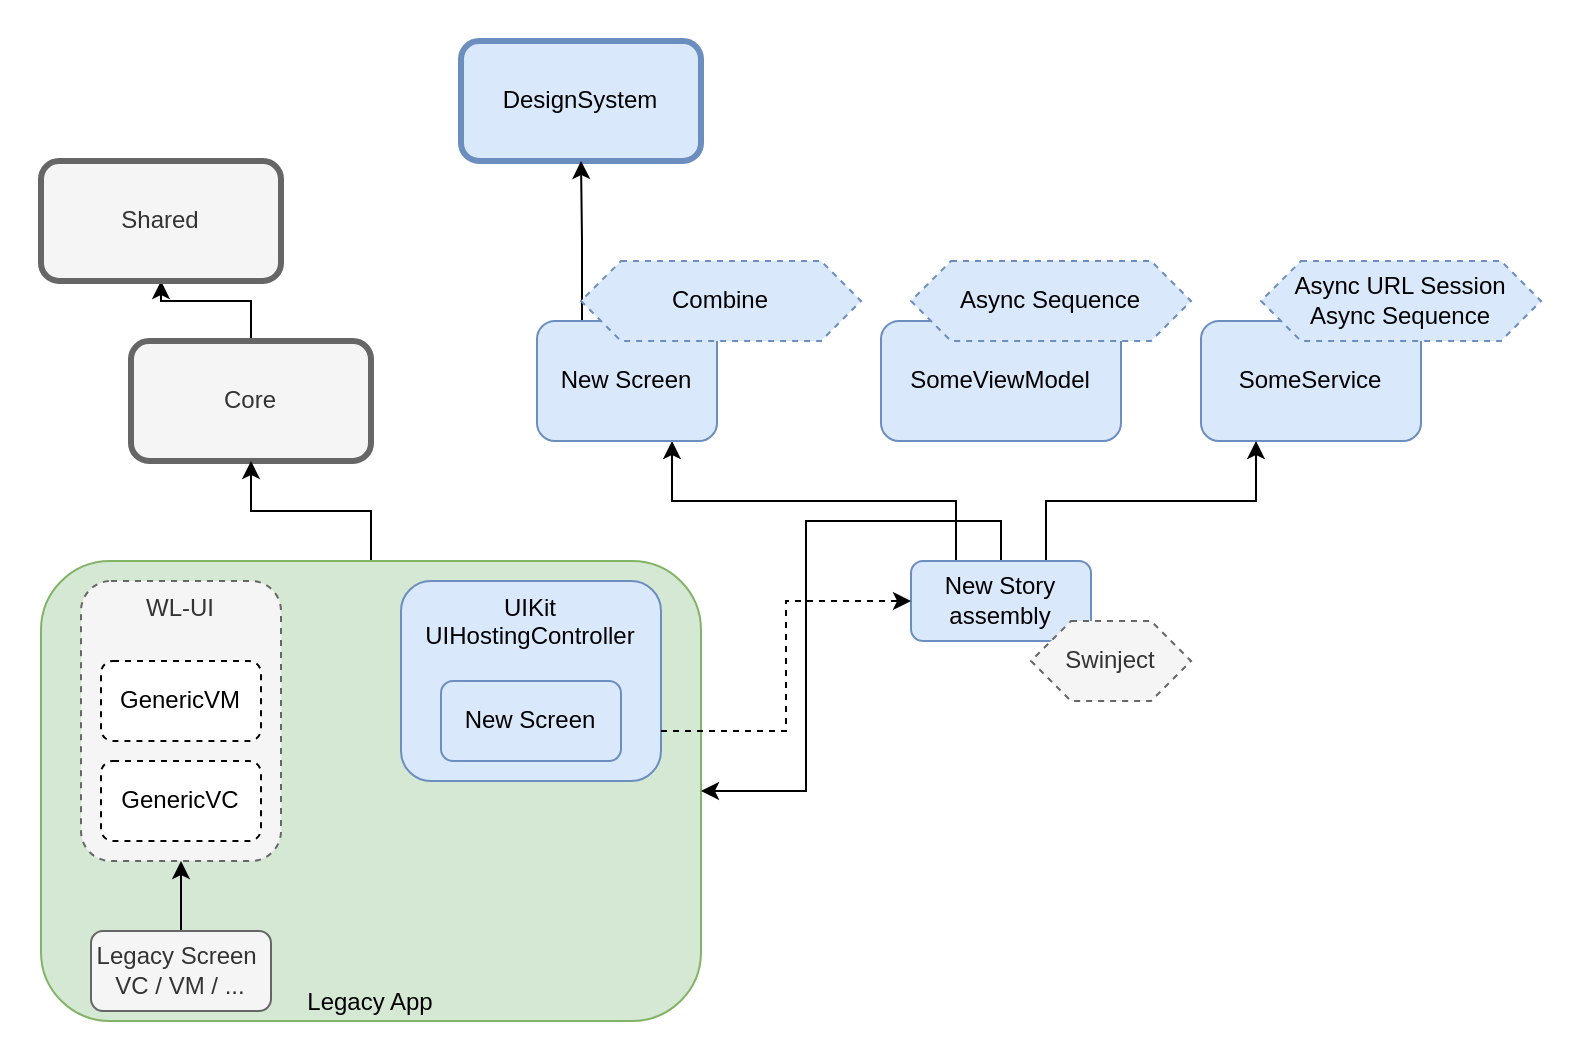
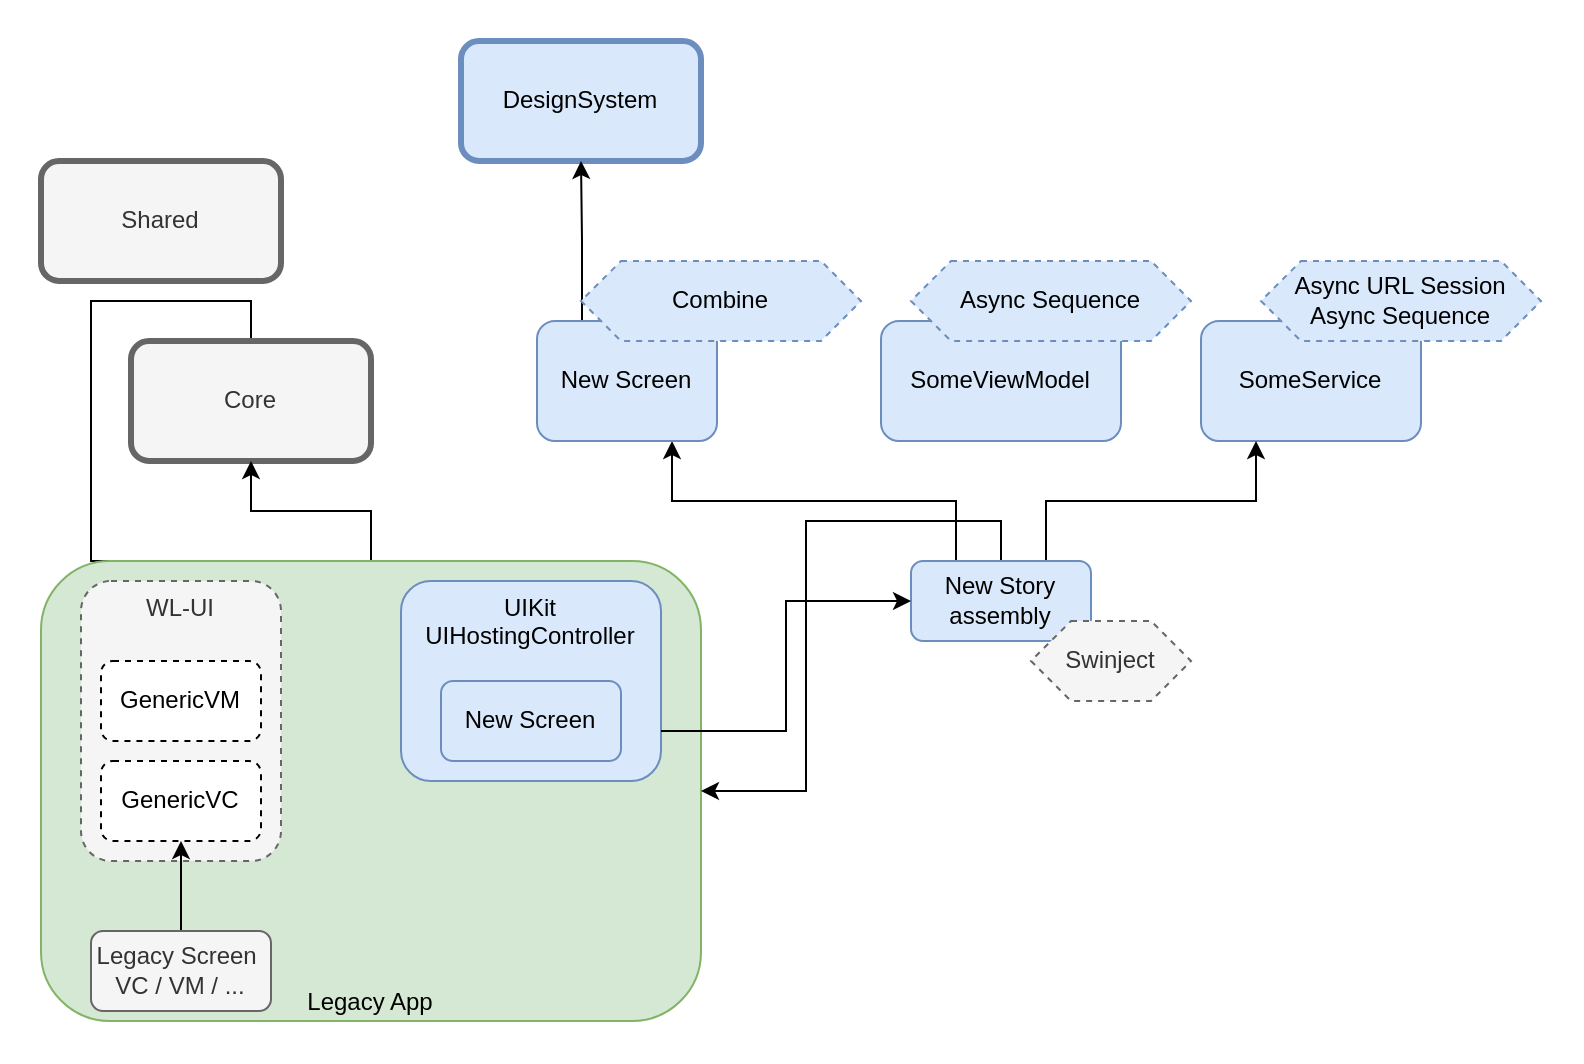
  <mxCell id="0" />
  <mxCell id="1" parent="0" />
- <mxCell id="2" style="edgeStyle=orthogonalEdgeStyle;rounded=0;orthogonalLoop=1;jettySize=auto;html=1;exitX=0.5;exitY=0;exitDx=0;exitDy=0;entryX=0.5;entryY=1;entryDx=0;entryDy=0;" parent="1" source="3" target="4" edge="1"><mxGeometry relative="1" as="geometry" /></mxCell>
+ <mxCell id="2" style="edgeStyle=orthogonalEdgeStyle;rounded=0;orthogonalLoop=1;jettySize=auto;html=1;exitX=0.5;exitY=0;exitDx=0;exitDy=0;" parent="1" source="3" target="18" edge="1"><mxGeometry relative="1" as="geometry" /></mxCell>
  <mxCell id="3" value="Core" style="rounded=1;whiteSpace=wrap;html=1;fillColor=#f5f5f5;fontColor=#333333;strokeColor=#666666;strokeWidth=3;" parent="1" vertex="1"><mxGeometry x="65" y="170" width="120" height="60" as="geometry" /></mxCell>
  <mxCell id="4" value="Shared" style="rounded=1;whiteSpace=wrap;html=1;fillColor=#f5f5f5;fontColor=#333333;strokeColor=#666666;strokeWidth=3;" parent="1" vertex="1"><mxGeometry x="20" y="80" width="120" height="60" as="geometry" /></mxCell>
  <mxCell id="5" style="edgeStyle=orthogonalEdgeStyle;rounded=0;orthogonalLoop=1;jettySize=auto;html=1;exitX=0.5;exitY=0;exitDx=0;exitDy=0;entryX=0.5;entryY=1;entryDx=0;entryDy=0;" parent="1" source="6" target="3" edge="1"><mxGeometry relative="1" as="geometry" /></mxCell>
  <mxCell id="6" value="Legacy App" style="rounded=1;whiteSpace=wrap;html=1;verticalAlign=bottom;fillColor=#d5e8d4;strokeColor=#82b366;" parent="1" vertex="1"><mxGeometry x="20" y="280" width="330" height="230" as="geometry" /></mxCell>
  <mxCell id="7" value="DesignSystem" style="rounded=1;whiteSpace=wrap;html=1;fillColor=#dae8fc;strokeColor=#6c8ebf;strokeWidth=3;" parent="1" vertex="1"><mxGeometry x="230" y="20" width="120" height="60" as="geometry" /></mxCell>
  <mxCell id="8" value="WL-UI" style="rounded=1;whiteSpace=wrap;html=1;dashed=1;verticalAlign=top;fillColor=#f5f5f5;fontColor=#333333;strokeColor=#666666;" parent="1" vertex="1"><mxGeometry x="40" y="290" width="100" height="140" as="geometry" /></mxCell>
- <mxCell id="9" style="edgeStyle=orthogonalEdgeStyle;rounded=0;orthogonalLoop=1;jettySize=auto;html=1;exitX=0.5;exitY=0;exitDx=0;exitDy=0;entryX=0.5;entryY=1;entryDx=0;entryDy=0;" parent="1" source="10" target="8" edge="1"><mxGeometry relative="1" as="geometry" /></mxCell>
+ <mxCell id="9" style="edgeStyle=orthogonalEdgeStyle;rounded=0;orthogonalLoop=1;jettySize=auto;html=1;exitX=0.5;exitY=0;exitDx=0;exitDy=0;" parent="1" source="10" target="19" edge="1"><mxGeometry relative="1" as="geometry" /></mxCell>
  <mxCell id="10" value="Legacy Screen&amp;nbsp;&lt;br&gt;VC / VM / ..." style="rounded=1;whiteSpace=wrap;html=1;fillColor=#f5f5f5;fontColor=#333333;strokeColor=#666666;" parent="1" vertex="1"><mxGeometry x="45" y="465" width="90" height="40" as="geometry" /></mxCell>
  <mxCell id="11" value="SomeService" style="rounded=1;whiteSpace=wrap;html=1;fillColor=#dae8fc;strokeColor=#6c8ebf;" parent="1" vertex="1"><mxGeometry x="600" y="160" width="110" height="60" as="geometry" /></mxCell>
  <mxCell id="12" value="SomeViewModel" style="rounded=1;whiteSpace=wrap;html=1;fillColor=#dae8fc;strokeColor=#6c8ebf;" parent="1" vertex="1"><mxGeometry x="440" y="160" width="120" height="60" as="geometry" /></mxCell>
  <mxCell id="13" style="edgeStyle=orthogonalEdgeStyle;rounded=0;orthogonalLoop=1;jettySize=auto;html=1;exitX=0.25;exitY=0;exitDx=0;exitDy=0;entryX=0.75;entryY=1;entryDx=0;entryDy=0;" parent="1" source="16" target="21" edge="1"><mxGeometry relative="1" as="geometry" /></mxCell>
  <mxCell id="14" style="edgeStyle=orthogonalEdgeStyle;rounded=0;orthogonalLoop=1;jettySize=auto;html=1;exitX=0.5;exitY=0;exitDx=0;exitDy=0;" parent="1" source="16" target="6" edge="1"><mxGeometry relative="1" as="geometry" /></mxCell>
  <mxCell id="15" style="edgeStyle=orthogonalEdgeStyle;rounded=0;orthogonalLoop=1;jettySize=auto;html=1;exitX=0.75;exitY=0;exitDx=0;exitDy=0;entryX=0.25;entryY=1;entryDx=0;entryDy=0;" parent="1" source="16" target="11" edge="1"><mxGeometry relative="1" as="geometry" /></mxCell>
  <mxCell id="16" value="New Story&lt;br&gt;assembly" style="rounded=1;whiteSpace=wrap;html=1;fillColor=#dae8fc;strokeColor=#6c8ebf;" parent="1" vertex="1"><mxGeometry x="455" y="280" width="90" height="40" as="geometry" /></mxCell>
  <mxCell id="17" value="UIKit&lt;br&gt;UIHostingController" style="rounded=1;whiteSpace=wrap;html=1;verticalAlign=top;fillColor=#dae8fc;strokeColor=#6c8ebf;" parent="1" vertex="1"><mxGeometry x="200" y="290" width="130" height="100" as="geometry" /></mxCell>
  <mxCell id="18" value="GenericVM" style="rounded=1;whiteSpace=wrap;html=1;dashed=1;" parent="1" vertex="1"><mxGeometry x="50" y="330" width="80" height="40" as="geometry" /></mxCell>
  <mxCell id="19" value="GenericVC" style="rounded=1;whiteSpace=wrap;html=1;dashed=1;" parent="1" vertex="1"><mxGeometry x="50" y="380" width="80" height="40" as="geometry" /></mxCell>
  <mxCell id="20" style="edgeStyle=orthogonalEdgeStyle;rounded=0;orthogonalLoop=1;jettySize=auto;html=1;exitX=0.25;exitY=0;exitDx=0;exitDy=0;entryX=0.5;entryY=1;entryDx=0;entryDy=0;" parent="1" source="21" target="7" edge="1"><mxGeometry relative="1" as="geometry" /></mxCell>
  <mxCell id="21" value="New Screen" style="rounded=1;whiteSpace=wrap;html=1;fillColor=#dae8fc;strokeColor=#6c8ebf;" parent="1" vertex="1"><mxGeometry x="268" y="160" width="90" height="60" as="geometry" /></mxCell>
  <mxCell id="22" value="New Screen" style="rounded=1;whiteSpace=wrap;html=1;fillColor=#dae8fc;strokeColor=#6c8ebf;" parent="1" vertex="1"><mxGeometry x="220" y="340" width="90" height="40" as="geometry" /></mxCell>
- <mxCell id="23" style="edgeStyle=orthogonalEdgeStyle;rounded=0;orthogonalLoop=1;jettySize=auto;html=1;exitX=1;exitY=0.75;exitDx=0;exitDy=0;entryX=0;entryY=0.5;entryDx=0;entryDy=0;dashed=1;" parent="1" source="17" target="16" edge="1"><mxGeometry relative="1" as="geometry" /></mxCell>
+ <mxCell id="23" style="edgeStyle=orthogonalEdgeStyle;rounded=0;orthogonalLoop=1;jettySize=auto;html=1;exitX=1;exitY=0.75;exitDx=0;exitDy=0;entryX=0;entryY=0.5;entryDx=0;entryDy=0;" parent="1" source="17" target="16" edge="1"><mxGeometry relative="1" as="geometry" /></mxCell>
  <mxCell id="24" value="Async URL Session&lt;br&gt;Async Sequence" style="shape=hexagon;perimeter=hexagonPerimeter2;whiteSpace=wrap;html=1;fixedSize=1;dashed=1;fillColor=#dae8fc;strokeColor=#6c8ebf;" parent="1" vertex="1"><mxGeometry x="630" y="130" width="140" height="40" as="geometry" /></mxCell>
  <mxCell id="25" value="Async Sequence" style="shape=hexagon;perimeter=hexagonPerimeter2;whiteSpace=wrap;html=1;fixedSize=1;dashed=1;fillColor=#dae8fc;strokeColor=#6c8ebf;" parent="1" vertex="1"><mxGeometry x="455" y="130" width="140" height="40" as="geometry" /></mxCell>
  <mxCell id="26" value="Combine" style="shape=hexagon;perimeter=hexagonPerimeter2;whiteSpace=wrap;html=1;fixedSize=1;dashed=1;fillColor=#dae8fc;strokeColor=#6c8ebf;" parent="1" vertex="1"><mxGeometry x="290" y="130" width="140" height="40" as="geometry" /></mxCell>
  <mxCell id="27" value="Swinject" style="shape=hexagon;perimeter=hexagonPerimeter2;whiteSpace=wrap;html=1;fixedSize=1;dashed=1;fillColor=#f5f5f5;strokeColor=#666666;fontColor=#333333;" parent="1" vertex="1"><mxGeometry x="515" y="310" width="80" height="40" as="geometry" /></mxCell>
